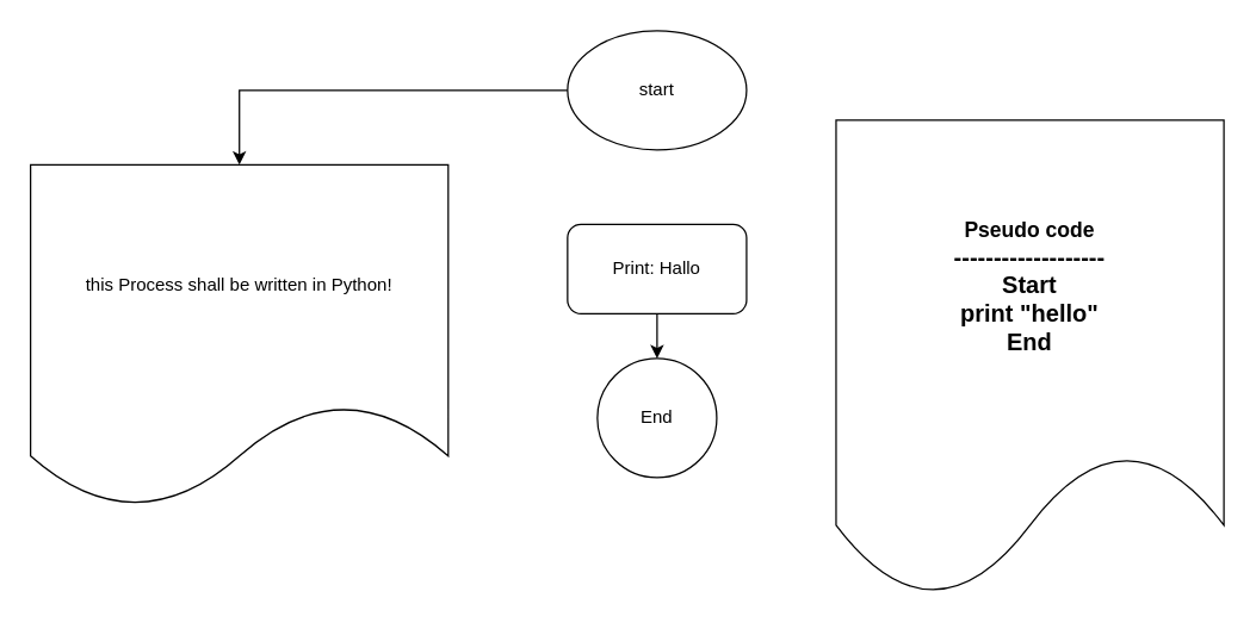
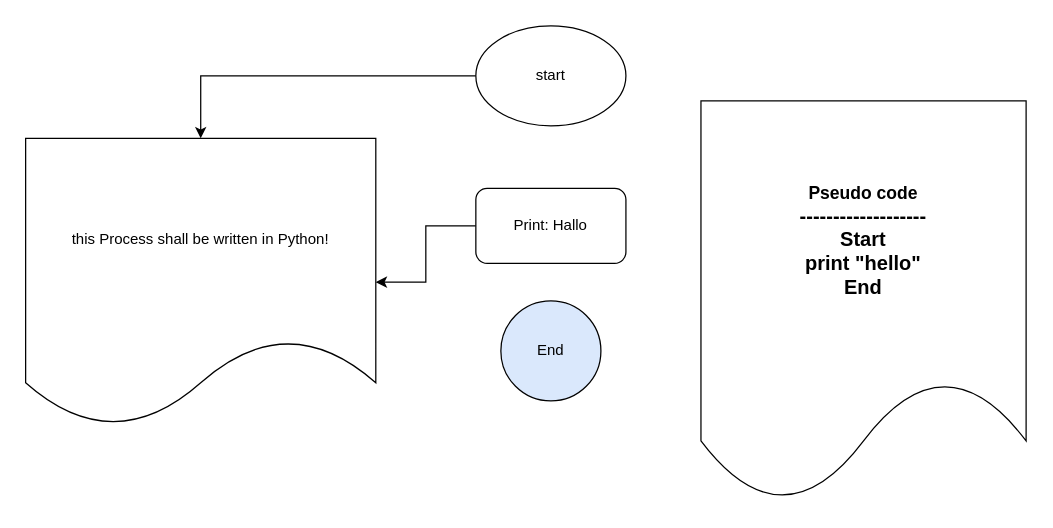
  <mxCell id="0" />
  <mxCell id="1" parent="0" />
  <mxCell id="2" style="edgeStyle=orthogonalEdgeStyle;rounded=0;orthogonalLoop=1;jettySize=auto;html=1;" edge="1" parent="1" source="3" target="7"><mxGeometry relative="1" as="geometry" /></mxCell>
  <mxCell id="3" value="start" style="ellipse;whiteSpace=wrap;html=1;" vertex="1" parent="1"><mxGeometry x="380" y="20" width="120" height="80" as="geometry" /></mxCell>
- <mxCell id="4" value="" style="edgeStyle=orthogonalEdgeStyle;rounded=0;orthogonalLoop=1;jettySize=auto;html=1;" edge="1" parent="1" source="5" target="6"><mxGeometry relative="1" as="geometry" /></mxCell>
+ <mxCell id="4" value="" style="edgeStyle=orthogonalEdgeStyle;rounded=0;orthogonalLoop=1;jettySize=auto;html=1;" edge="1" parent="1" source="5" target="7"><mxGeometry relative="1" as="geometry" /></mxCell>
  <mxCell id="5" value="Print: Hallo" style="rounded=1;whiteSpace=wrap;html=1;" vertex="1" parent="1"><mxGeometry x="380" y="150" width="120" height="60" as="geometry" /></mxCell>
- <mxCell id="6" value="End" style="ellipse;whiteSpace=wrap;html=1;aspect=fixed;" vertex="1" parent="1"><mxGeometry x="400" y="240" width="80" height="80" as="geometry" /></mxCell>
+ <mxCell id="6" value="End" style="ellipse;whiteSpace=wrap;html=1;aspect=fixed;fillColor=#dae8fc;" vertex="1" parent="1"><mxGeometry x="400" y="240" width="80" height="80" as="geometry" /></mxCell>
  <mxCell id="7" value="this Process shall be written in Python!" style="shape=document;whiteSpace=wrap;html=1;boundedLbl=1;" vertex="1" parent="1"><mxGeometry x="20" y="110" width="280" height="230" as="geometry" /></mxCell>
  <mxCell id="8" value="&lt;font style=&quot;font-size: 14px;&quot;&gt;&lt;b&gt;Pseudo code&lt;/b&gt;&lt;/font&gt;&lt;div&gt;&lt;font size=&quot;3&quot;&gt;&lt;b&gt;-------------------&lt;br&gt;&lt;/b&gt;&lt;/font&gt;&lt;div&gt;&lt;font size=&quot;3&quot;&gt;&lt;b&gt;Start&lt;/b&gt;&lt;/font&gt;&lt;/div&gt;&lt;div&gt;&lt;font size=&quot;3&quot;&gt;&lt;b&gt;print &quot;hello&quot;&lt;/b&gt;&lt;/font&gt;&lt;/div&gt;&lt;div&gt;&lt;font size=&quot;3&quot;&gt;&lt;b&gt;End&lt;/b&gt;&lt;/font&gt;&lt;/div&gt;&lt;/div&gt;" style="shape=document;whiteSpace=wrap;html=1;boundedLbl=1;" vertex="1" parent="1"><mxGeometry x="560" y="80" width="260" height="320" as="geometry" /></mxCell>
